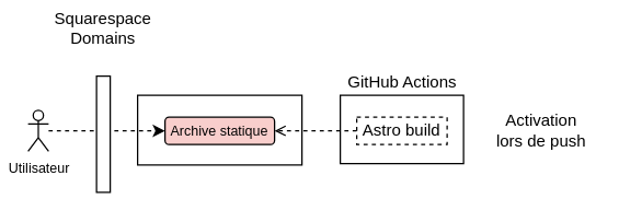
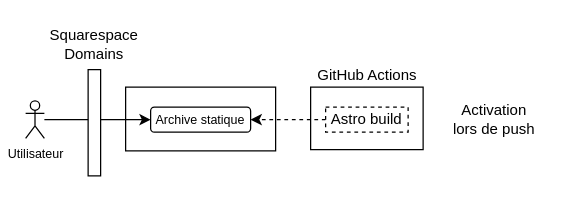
  <mxCell id="0" />
  <mxCell id="1" parent="0" />
  <mxCell id="2" value="" style="rounded=0;whiteSpace=wrap;html=1;" parent="1" vertex="1"><mxGeometry x="248" y="69" width="90" height="50" as="geometry" /></mxCell>
  <mxCell id="3" value="" style="rounded=0;whiteSpace=wrap;html=1;" parent="1" vertex="1"><mxGeometry x="100" y="69" width="120" height="51" as="geometry" /></mxCell>
- <mxCell id="4" value="Archive statique" style="rounded=1;whiteSpace=wrap;html=1;fontSize=10;fillColor=#f8cecc;" parent="1" vertex="1"><mxGeometry x="120" y="85" width="80" height="20" as="geometry" /></mxCell>
- <mxCell id="5" style="edgeStyle=orthogonalEdgeStyle;rounded=0;orthogonalLoop=1;jettySize=auto;html=1;entryX=0;entryY=0.5;entryDx=0;entryDy=0;dashed=1;" parent="1" source="6" target="4" edge="1"><mxGeometry relative="1" as="geometry" /></mxCell>
+ <mxCell id="4" value="Archive statique" style="rounded=1;whiteSpace=wrap;html=1;fontSize=10;" parent="1" vertex="1"><mxGeometry x="120" y="85" width="80" height="20" as="geometry" /></mxCell>
+ <mxCell id="5" style="edgeStyle=orthogonalEdgeStyle;rounded=0;orthogonalLoop=1;jettySize=auto;html=1;entryX=0;entryY=0.5;entryDx=0;entryDy=0;" parent="1" source="6" target="4" edge="1"><mxGeometry relative="1" as="geometry" /></mxCell>
  <mxCell id="6" value="Utilisateur" style="shape=umlActor;verticalLabelPosition=bottom;verticalAlign=top;html=1;outlineConnect=0;fontSize=10;" parent="1" vertex="1"><mxGeometry x="20" y="80" width="15" height="30" as="geometry" /></mxCell>
- <mxCell id="7" style="edgeStyle=orthogonalEdgeStyle;rounded=0;orthogonalLoop=1;jettySize=auto;html=1;entryX=1;entryY=0.5;entryDx=0;entryDy=0;dashed=1;endArrow=open;" parent="1" source="8" target="4" edge="1"><mxGeometry relative="1" as="geometry" /></mxCell>
+ <mxCell id="7" style="edgeStyle=orthogonalEdgeStyle;rounded=0;orthogonalLoop=1;jettySize=auto;html=1;entryX=1;entryY=0.5;entryDx=0;entryDy=0;dashed=1;" parent="1" source="8" target="4" edge="1"><mxGeometry relative="1" as="geometry" /></mxCell>
  <mxCell id="8" value="Astro build" style="rounded=0;whiteSpace=wrap;html=1;dashed=1;" parent="1" vertex="1"><mxGeometry x="260" y="85" width="66" height="20" as="geometry" /></mxCell>
- <mxCell id="9" value="Squarespace&lt;div&gt;Domains&lt;/div&gt;" style="text;html=1;align=center;verticalAlign=middle;whiteSpace=wrap;rounded=0;" parent="1" vertex="1"><mxGeometry x="35" y="5" width="80" height="30" as="geometry" /></mxCell>
+ <mxCell id="9" value="Squarespace&lt;div&gt;Domains&lt;/div&gt;" style="text;html=1;align=center;verticalAlign=middle;whiteSpace=wrap;rounded=0;" parent="1" vertex="1"><mxGeometry x="35" y="20" width="80" height="30" as="geometry" /></mxCell>
  <mxCell id="10" value="" style="rounded=0;whiteSpace=wrap;html=1;" parent="1" vertex="1"><mxGeometry x="70" y="55" width="10" height="85" as="geometry" /></mxCell>
  <mxCell id="11" value="GitHub Actions" style="text;html=1;align=center;verticalAlign=middle;whiteSpace=wrap;rounded=0;" parent="1" vertex="1"><mxGeometry x="249.75" y="50" width="86.5" height="19" as="geometry" /></mxCell>
  <mxCell id="12" value="Activation lors de push" style="text;html=1;align=center;verticalAlign=middle;whiteSpace=wrap;rounded=0;" parent="1" vertex="1"><mxGeometry x="360" y="80" width="70" height="30" as="geometry" /></mxCell>
